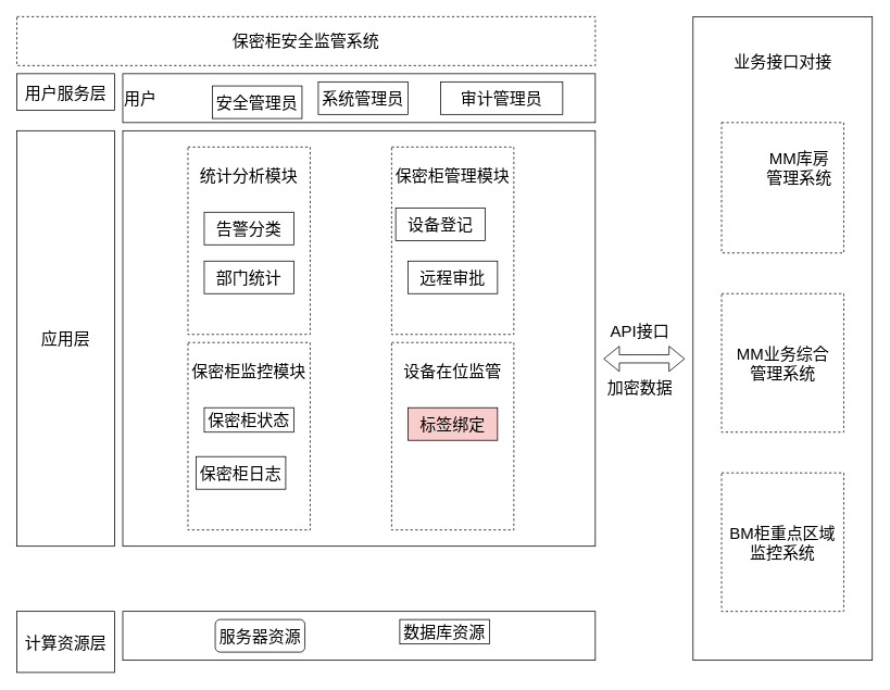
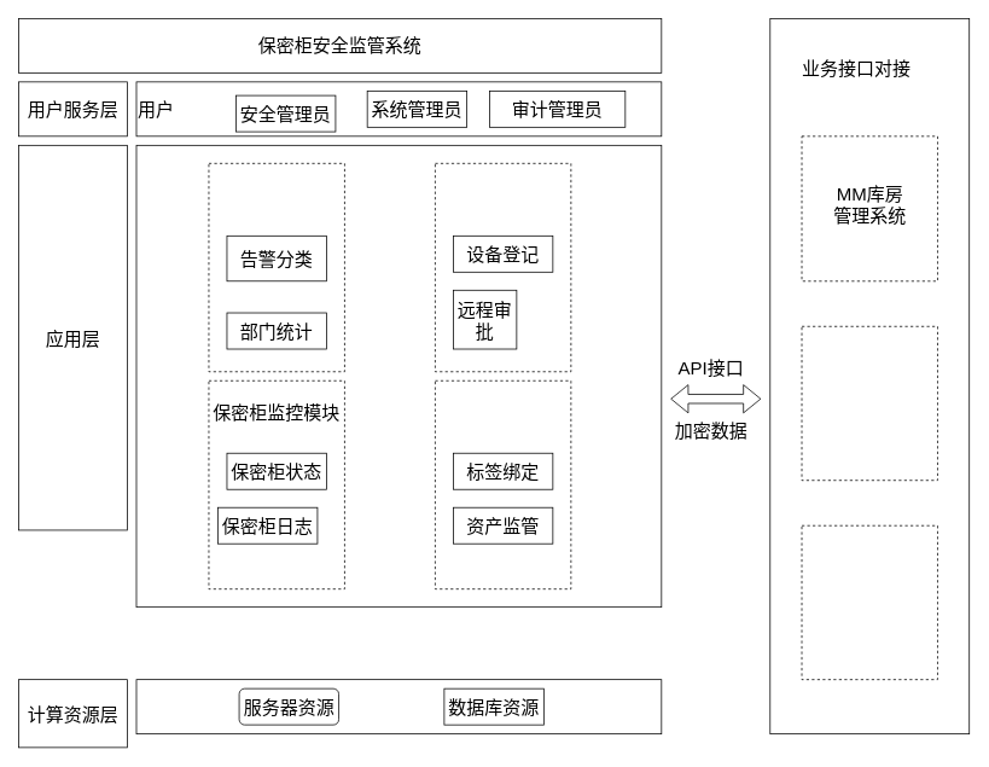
  <mxCell id="0" />
  <mxCell id="1" parent="0" />
- <mxCell id="2" value="&lt;font style=&quot;font-size: 20px;&quot;&gt;用户服务层&lt;/font&gt;" style="rounded=0;whiteSpace=wrap;html=1;" vertex="1" parent="1"><mxGeometry x="20" y="90" width="120" height="45" as="geometry" /></mxCell>
- <mxCell id="3" value="&lt;font style=&quot;font-size: 20px;&quot;&gt;应用层&lt;/font&gt;" style="rounded=0;whiteSpace=wrap;html=1;" vertex="1" parent="1"><mxGeometry x="20" y="160" width="120" height="510" as="geometry" /></mxCell>
+ <mxCell id="2" value="&lt;font style=&quot;font-size: 20px;&quot;&gt;用户服务层&lt;/font&gt;" style="rounded=0;whiteSpace=wrap;html=1;" vertex="1" parent="1"><mxGeometry x="20" y="90" width="120" height="60" as="geometry" /></mxCell>
+ <mxCell id="3" value="&lt;font style=&quot;font-size: 20px;&quot;&gt;应用层&lt;/font&gt;" style="rounded=0;whiteSpace=wrap;html=1;" vertex="1" parent="1"><mxGeometry x="20" y="160" width="120" height="425" as="geometry" /></mxCell>
  <mxCell id="4" value="&lt;font style=&quot;font-size: 20px;&quot;&gt;计算资源层&lt;/font&gt;" style="rounded=0;whiteSpace=wrap;html=1;" vertex="1" parent="1"><mxGeometry x="20" y="750" width="120" height="75" as="geometry" /></mxCell>
  <mxCell id="5" value="&lt;font style=&quot;font-size: 20px;&quot;&gt;用户&lt;/font&gt;" style="rounded=0;whiteSpace=wrap;html=1;align=left;" vertex="1" parent="1"><mxGeometry x="150" y="90" width="580" height="60" as="geometry" /></mxCell>
  <mxCell id="6" value="&lt;font style=&quot;font-size: 20px;&quot;&gt;安全管理员&lt;/font&gt;" style="rounded=0;whiteSpace=wrap;html=1;" vertex="1" parent="1"><mxGeometry x="260" y="105" width="110" height="40" as="geometry" /></mxCell>
- <mxCell id="7" value="&lt;font style=&quot;font-size: 20px;&quot;&gt;系统管理员&lt;/font&gt;" style="rounded=0;whiteSpace=wrap;html=1;" vertex="1" parent="1"><mxGeometry x="390" y="100" width="110" height="40" as="geometry" /></mxCell>
+ <mxCell id="7" value="&lt;font style=&quot;font-size: 20px;&quot;&gt;系统管理员&lt;/font&gt;" style="rounded=0;whiteSpace=wrap;html=1;" vertex="1" parent="1"><mxGeometry x="405" y="100" width="110" height="40" as="geometry" /></mxCell>
  <mxCell id="8" value="&lt;font style=&quot;font-size: 20px;&quot;&gt;审计管理员&lt;/font&gt;" style="rounded=0;whiteSpace=wrap;html=1;" vertex="1" parent="1"><mxGeometry x="540" y="100" width="150" height="40" as="geometry" /></mxCell>
  <mxCell id="9" value="" style="rounded=0;whiteSpace=wrap;html=1;" vertex="1" parent="1"><mxGeometry x="150" y="160" width="580" height="510" as="geometry" /></mxCell>
  <mxCell id="10" value="" style="rounded=0;whiteSpace=wrap;html=1;dashed=1;" vertex="1" parent="1"><mxGeometry x="230" y="180" width="150" height="230" as="geometry" /></mxCell>
- <mxCell id="11" value="&lt;span style=&quot;font-size: 20px;&quot;&gt;告警分类&lt;/span&gt;" style="rounded=0;whiteSpace=wrap;html=1;" vertex="1" parent="1"><mxGeometry x="250" y="260" width="110" height="40" as="geometry" /></mxCell>
- <mxCell id="12" value="&lt;span style=&quot;font-size: 20px;&quot;&gt;部门统计&lt;/span&gt;" style="rounded=0;whiteSpace=wrap;html=1;" vertex="1" parent="1"><mxGeometry x="250" y="320" width="110" height="40" as="geometry" /></mxCell>
- <mxCell id="13" value="&lt;font style=&quot;font-size: 20px;&quot;&gt;保密柜安全监管系统&lt;/font&gt;" style="rounded=0;whiteSpace=wrap;html=1;align=center;dashed=1;" vertex="1" parent="1"><mxGeometry x="20" y="20" width="710" height="60" as="geometry" /></mxCell>
- <mxCell id="14" value="&lt;font style=&quot;font-size: 20px;&quot;&gt;统计分析模块&lt;/font&gt;" style="text;strokeColor=none;align=center;fillColor=none;html=1;verticalAlign=middle;whiteSpace=wrap;rounded=0;" vertex="1" parent="1"><mxGeometry x="230" y="200" width="150" height="30" as="geometry" /></mxCell>
+ <mxCell id="11" value="&lt;span style=&quot;font-size: 20px;&quot;&gt;告警分类&lt;/span&gt;" style="rounded=0;whiteSpace=wrap;html=1;" vertex="1" parent="1"><mxGeometry x="250" y="260" width="110" height="50" as="geometry" /></mxCell>
+ <mxCell id="12" value="&lt;span style=&quot;font-size: 20px;&quot;&gt;部门统计&lt;/span&gt;" style="rounded=0;whiteSpace=wrap;html=1;" vertex="1" parent="1"><mxGeometry x="250" y="345" width="110" height="40" as="geometry" /></mxCell>
+ <mxCell id="13" value="&lt;font style=&quot;font-size: 20px;&quot;&gt;保密柜安全监管系统&lt;/font&gt;" style="rounded=0;whiteSpace=wrap;html=1;align=center;" vertex="1" parent="1"><mxGeometry x="20" y="20" width="710" height="60" as="geometry" /></mxCell>
  <mxCell id="15" value="" style="rounded=0;whiteSpace=wrap;html=1;dashed=1;" vertex="1" parent="1"><mxGeometry x="480" y="180" width="150" height="230" as="geometry" /></mxCell>
- <mxCell id="16" value="&lt;span style=&quot;font-size: 20px;&quot;&gt;设备登记&lt;/span&gt;" style="rounded=0;whiteSpace=wrap;html=1;" vertex="1" parent="1"><mxGeometry x="485" y="255" width="110" height="40" as="geometry" /></mxCell>
- <mxCell id="17" value="&lt;span style=&quot;font-size: 20px;&quot;&gt;远程审批&lt;/span&gt;" style="rounded=0;whiteSpace=wrap;html=1;" vertex="1" parent="1"><mxGeometry x="500" y="320" width="110" height="40" as="geometry" /></mxCell>
- <mxCell id="18" value="&lt;font style=&quot;font-size: 20px;&quot;&gt;保密柜管理模块&lt;/font&gt;" style="text;strokeColor=none;align=center;fillColor=none;html=1;verticalAlign=middle;whiteSpace=wrap;rounded=0;" vertex="1" parent="1"><mxGeometry x="480" y="200" width="150" height="30" as="geometry" /></mxCell>
+ <mxCell id="16" value="&lt;span style=&quot;font-size: 20px;&quot;&gt;设备登记&lt;/span&gt;" style="rounded=0;whiteSpace=wrap;html=1;" vertex="1" parent="1"><mxGeometry x="500" y="260" width="110" height="40" as="geometry" /></mxCell>
+ <mxCell id="17" value="&lt;span style=&quot;font-size: 20px;&quot;&gt;远程审批&lt;/span&gt;" style="rounded=0;whiteSpace=wrap;html=1;" vertex="1" parent="1"><mxGeometry x="500" y="320" width="70" height="65" as="geometry" /></mxCell>
  <mxCell id="19" value="" style="rounded=0;whiteSpace=wrap;html=1;dashed=1;" vertex="1" parent="1"><mxGeometry x="230" y="420" width="150" height="230" as="geometry" /></mxCell>
- <mxCell id="20" value="&lt;span style=&quot;font-size: 20px;&quot;&gt;保密柜状态&lt;/span&gt;" style="rounded=0;whiteSpace=wrap;html=1;" vertex="1" parent="1"><mxGeometry x="250" y="500" width="110" height="30" as="geometry" /></mxCell>
+ <mxCell id="20" value="&lt;span style=&quot;font-size: 20px;&quot;&gt;保密柜状态&lt;/span&gt;" style="rounded=0;whiteSpace=wrap;html=1;" vertex="1" parent="1"><mxGeometry x="250" y="500" width="110" height="40" as="geometry" /></mxCell>
  <mxCell id="21" value="&lt;span style=&quot;font-size: 20px;&quot;&gt;保密柜日志&lt;/span&gt;" style="rounded=0;whiteSpace=wrap;html=1;" vertex="1" parent="1"><mxGeometry x="240" y="560" width="110" height="40" as="geometry" /></mxCell>
  <mxCell id="22" value="&lt;font style=&quot;font-size: 20px;&quot;&gt;保密柜监控模块&lt;/font&gt;" style="text;strokeColor=none;align=center;fillColor=none;html=1;verticalAlign=middle;whiteSpace=wrap;rounded=0;" vertex="1" parent="1"><mxGeometry x="230" y="440" width="150" height="30" as="geometry" /></mxCell>
  <mxCell id="23" value="" style="rounded=0;whiteSpace=wrap;html=1;dashed=1;" vertex="1" parent="1"><mxGeometry x="480" y="420" width="150" height="230" as="geometry" /></mxCell>
- <mxCell id="24" value="&lt;span style=&quot;font-size: 20px;&quot;&gt;标签绑定&lt;/span&gt;" style="rounded=0;whiteSpace=wrap;html=1;fillColor=#f8cecc;" vertex="1" parent="1"><mxGeometry x="500" y="500" width="110" height="40" as="geometry" /></mxCell>
- <mxCell id="26" value="&lt;span style=&quot;font-size: 20px;&quot;&gt;设备在位监管&lt;/span&gt;" style="text;strokeColor=none;align=center;fillColor=none;html=1;verticalAlign=middle;whiteSpace=wrap;rounded=0;" vertex="1" parent="1"><mxGeometry x="480" y="440" width="150" height="30" as="geometry" /></mxCell>
+ <mxCell id="24" value="&lt;span style=&quot;font-size: 20px;&quot;&gt;标签绑定&lt;/span&gt;" style="rounded=0;whiteSpace=wrap;html=1;" vertex="1" parent="1"><mxGeometry x="500" y="500" width="110" height="40" as="geometry" /></mxCell>
+ <mxCell id="25" value="&lt;span style=&quot;font-size: 20px;&quot;&gt;资产监管&lt;/span&gt;" style="rounded=0;whiteSpace=wrap;html=1;" vertex="1" parent="1"><mxGeometry x="500" y="560" width="110" height="40" as="geometry" /></mxCell>
  <mxCell id="27" value="" style="rounded=0;whiteSpace=wrap;html=1;align=left;" vertex="1" parent="1"><mxGeometry x="150" y="750" width="580" height="60" as="geometry" /></mxCell>
  <mxCell id="28" value="&lt;font style=&quot;font-size: 20px;&quot;&gt;服务器资源&lt;/font&gt;" style="whiteSpace=wrap;html=1;rounded=1;" vertex="1" parent="1"><mxGeometry x="263.5" y="760" width="110" height="40" as="geometry" /></mxCell>
- <mxCell id="29" value="&lt;font style=&quot;font-size: 20px;&quot;&gt;数据库资源&lt;/font&gt;" style="rounded=0;whiteSpace=wrap;html=1;" vertex="1" parent="1"><mxGeometry x="490" y="760" width="110" height="30" as="geometry" /></mxCell>
+ <mxCell id="29" value="&lt;font style=&quot;font-size: 20px;&quot;&gt;数据库资源&lt;/font&gt;" style="rounded=0;whiteSpace=wrap;html=1;" vertex="1" parent="1"><mxGeometry x="490" y="760" width="110" height="40" as="geometry" /></mxCell>
  <mxCell id="30" value="" style="rounded=0;whiteSpace=wrap;html=1;" vertex="1" parent="1"><mxGeometry x="850" y="20" width="220" height="790" as="geometry" /></mxCell>
  <mxCell id="31" value="" style="shape=flexArrow;endArrow=classic;startArrow=classic;html=1;rounded=0;" edge="1" parent="1"><mxGeometry width="100" height="100" relative="1" as="geometry"><mxPoint x="740" y="440" as="sourcePoint" /><mxPoint x="840" y="440" as="targetPoint" /></mxGeometry></mxCell>
  <mxCell id="32" value="&lt;font style=&quot;font-size: 20px;&quot;&gt;API接口&lt;/font&gt;" style="text;strokeColor=none;align=center;fillColor=none;html=1;verticalAlign=middle;whiteSpace=wrap;rounded=0;" vertex="1" parent="1"><mxGeometry x="710" y="390" width="150" height="30" as="geometry" /></mxCell>
  <mxCell id="33" value="&lt;font style=&quot;font-size: 20px;&quot;&gt;加密数据&lt;/font&gt;" style="text;strokeColor=none;align=center;fillColor=none;html=1;verticalAlign=middle;whiteSpace=wrap;rounded=0;" vertex="1" parent="1"><mxGeometry x="710" y="460" width="150" height="30" as="geometry" /></mxCell>
  <mxCell id="34" value="" style="rounded=0;whiteSpace=wrap;html=1;dashed=1;" vertex="1" parent="1"><mxGeometry x="885" y="150" width="150" height="160" as="geometry" /></mxCell>
- <mxCell id="35" value="&lt;span style=&quot;font-size: 20px;&quot;&gt;MM库房管理系统&lt;/span&gt;" style="text;strokeColor=none;align=center;fillColor=none;html=1;verticalAlign=middle;whiteSpace=wrap;rounded=0;" vertex="1" parent="1"><mxGeometry x="932.5" y="190" width="95" height="30" as="geometry" /></mxCell>
+ <mxCell id="35" value="&lt;span style=&quot;font-size: 20px;&quot;&gt;MM库房管理系统&lt;/span&gt;" style="text;strokeColor=none;align=center;fillColor=none;html=1;verticalAlign=middle;whiteSpace=wrap;rounded=0;" vertex="1" parent="1"><mxGeometry x="912.5" y="210" width="95" height="30" as="geometry" /></mxCell>
  <mxCell id="36" value="" style="rounded=0;whiteSpace=wrap;html=1;dashed=1;" vertex="1" parent="1"><mxGeometry x="885" y="360" width="150" height="170" as="geometry" /></mxCell>
- <mxCell id="37" value="&lt;span style=&quot;font-size: 20px;&quot;&gt;MM业务综合管理系统&lt;/span&gt;" style="text;strokeColor=none;align=center;fillColor=none;html=1;verticalAlign=middle;whiteSpace=wrap;rounded=0;" vertex="1" parent="1"><mxGeometry x="897.5" y="410" width="125" height="70" as="geometry" /></mxCell>
  <mxCell id="38" value="" style="rounded=0;whiteSpace=wrap;html=1;dashed=1;" vertex="1" parent="1"><mxGeometry x="885" y="580" width="150" height="170" as="geometry" /></mxCell>
- <mxCell id="39" value="&lt;span style=&quot;font-size: 20px;&quot;&gt;BM柜重点区域监控系统&lt;/span&gt;" style="text;strokeColor=none;align=center;fillColor=none;html=1;verticalAlign=middle;whiteSpace=wrap;rounded=0;" vertex="1" parent="1"><mxGeometry x="885" y="650" width="150" height="30" as="geometry" /></mxCell>
- <mxCell id="40" value="&lt;span style=&quot;font-size: 20px;&quot;&gt;业务接口对接&lt;/span&gt;" style="text;strokeColor=none;align=center;fillColor=none;html=1;verticalAlign=middle;whiteSpace=wrap;rounded=0;" vertex="1" parent="1"><mxGeometry x="897.5" y="40" width="125" height="70" as="geometry" /></mxCell>
+ <mxCell id="40" value="&lt;span style=&quot;font-size: 20px;&quot;&gt;业务接口对接&lt;/span&gt;" style="text;strokeColor=none;align=center;fillColor=none;html=1;verticalAlign=middle;whiteSpace=wrap;rounded=0;" vertex="1" parent="1"><mxGeometry x="882.5" y="40" width="125" height="70" as="geometry" /></mxCell>
